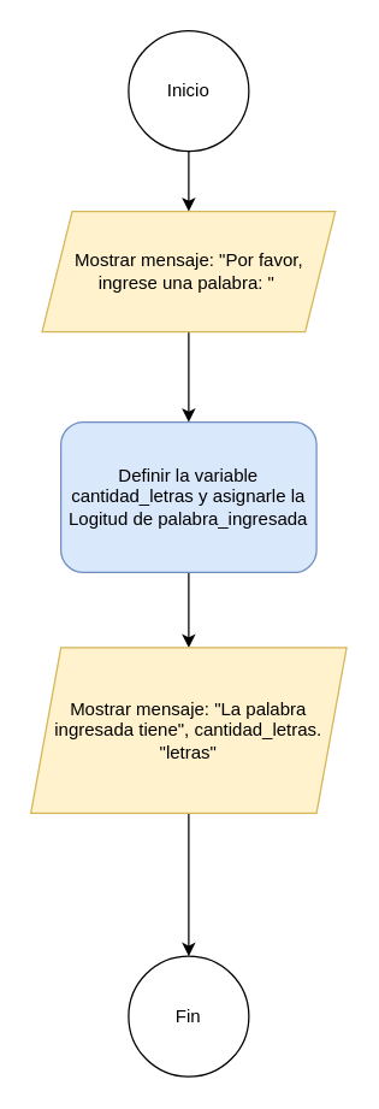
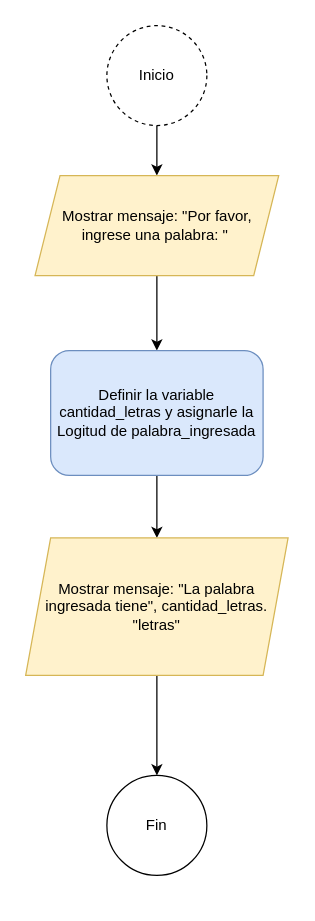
  <mxCell id="0" />
  <mxCell id="1" parent="0" />
  <mxCell id="2" value="" style="edgeStyle=orthogonalEdgeStyle;rounded=0;orthogonalLoop=1;jettySize=auto;html=1;" edge="1" parent="1" source="3" target="5"><mxGeometry relative="1" as="geometry" /></mxCell>
- <mxCell id="3" value="Inicio" style="ellipse;whiteSpace=wrap;html=1;aspect=fixed;" vertex="1" parent="1"><mxGeometry x="85" y="20" width="80" height="80" as="geometry" /></mxCell>
+ <mxCell id="3" value="Inicio" style="ellipse;whiteSpace=wrap;html=1;aspect=fixed;dashed=1;" vertex="1" parent="1"><mxGeometry x="85" y="20" width="80" height="80" as="geometry" /></mxCell>
  <mxCell id="4" value="" style="edgeStyle=orthogonalEdgeStyle;rounded=0;orthogonalLoop=1;jettySize=auto;html=1;" edge="1" parent="1" source="5" target="7"><mxGeometry relative="1" as="geometry" /></mxCell>
  <mxCell id="5" value="Mostrar mensaje: &quot;Por favor, ingrese una palabra: &quot;&amp;nbsp;" style="shape=parallelogram;perimeter=parallelogramPerimeter;fixedSize=1;rounded=0;shadow=0;html=1;whiteSpace=wrap;fillColor=#fff2cc;strokeColor=#d6b656;" vertex="1" parent="1"><mxGeometry x="27.5" y="140" width="195" height="80" as="geometry" /></mxCell>
  <mxCell id="6" value="" style="edgeStyle=orthogonalEdgeStyle;rounded=0;orthogonalLoop=1;jettySize=auto;html=1;" edge="1" parent="1" source="7" target="9"><mxGeometry relative="1" as="geometry" /></mxCell>
  <mxCell id="7" value="Definir la variable cantidad_letras y asignarle la Logitud de palabra_ingresada" style="rounded=1;whiteSpace=wrap;html=1;fillColor=#dae8fc;strokeColor=#6c8ebf;shadow=0;" vertex="1" parent="1"><mxGeometry x="40" y="280" width="170" height="100" as="geometry" /></mxCell>
  <mxCell id="8" value="" style="edgeStyle=orthogonalEdgeStyle;rounded=0;orthogonalLoop=1;jettySize=auto;html=1;" edge="1" parent="1" source="9" target="10"><mxGeometry relative="1" as="geometry" /></mxCell>
  <mxCell id="9" value="Mostrar mensaje: &quot;La palabra ingresada tiene&quot;, cantidad_letras. &quot;letras&quot;" style="shape=parallelogram;perimeter=parallelogramPerimeter;whiteSpace=wrap;html=1;fixedSize=1;fillColor=#fff2cc;strokeColor=#d6b656;rounded=0;shadow=0;" vertex="1" parent="1"><mxGeometry x="20" y="430" width="210" height="110" as="geometry" /></mxCell>
- <mxCell id="10" value="Fin" style="ellipse;whiteSpace=wrap;html=1;rounded=0;shadow=0;" vertex="1" parent="1"><mxGeometry x="85" y="635" width="80" height="80" as="geometry" /></mxCell>
+ <mxCell id="10" value="Fin" style="ellipse;whiteSpace=wrap;html=1;rounded=0;shadow=0;" vertex="1" parent="1"><mxGeometry x="85" y="620" width="80" height="80" as="geometry" /></mxCell>
